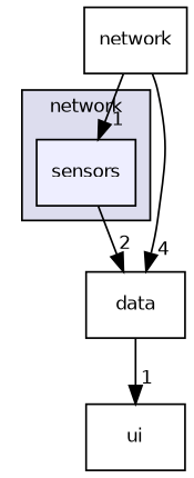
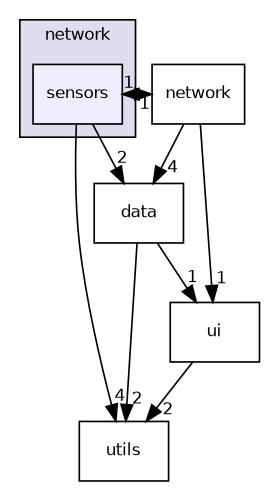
  digraph {
    compound=true
    node [fontname=Helvetica fontsize=10 shape=box]
    edge [headlabel=1 labeldistance=1.5 labelfontname=Helvetica labelfontsize=10]
    n1 [fillcolor="#eeeeff" label=sensors pencolor=black style=filled]
    n2 [label=data]
    n3 [label=network]
+   n4 [label=utils]
    n5 [label=ui]
    subgraph cluster_1 {
      bgcolor="#ddddee"
      fontname=Helvetica
      fontsize=10
      label=network
      pencolor=black
      n1
    }
    n1 -> n2 [headlabel=2]
+   n1 -> n3
+   n1 -> n4 [headlabel=4]
+   n2 -> n4 [headlabel=2]
    n2 -> n5
    n3 -> n1
    n3 -> n2 [headlabel=4]
+   n3 -> n5
+   n5 -> n4 [headlabel=2]
  }
